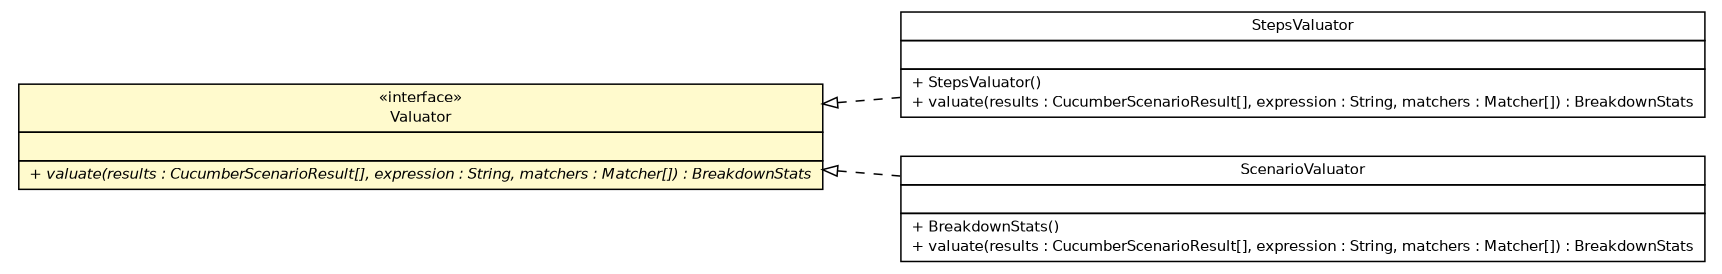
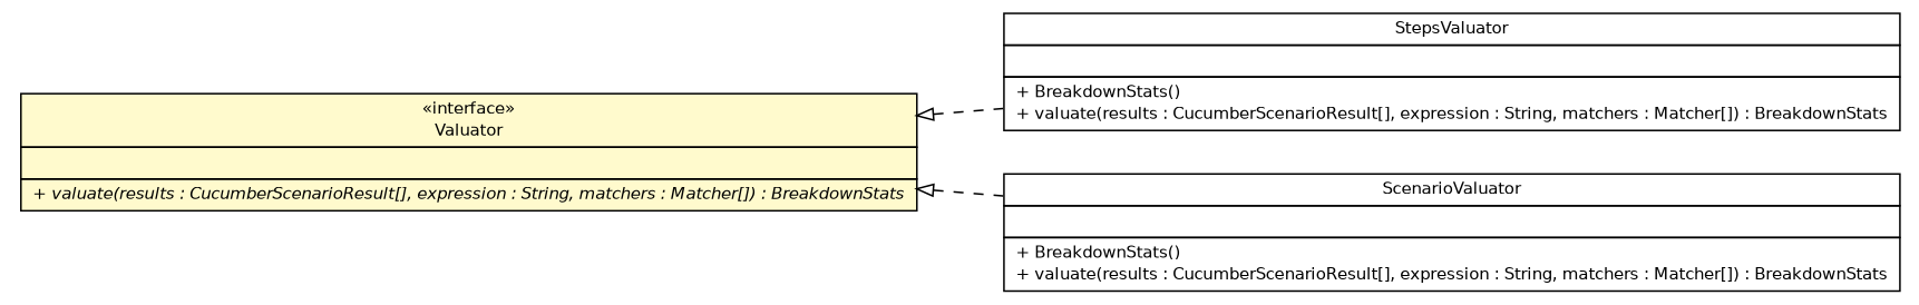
  digraph {
    fontname="DejaVu Sans"
    nodesep=0.25
    rankdir=LR
    ranksep=0.5
    node [fontcolor=black fontname="DejaVu Sans" fontsize=10.0 shape=plaintext]
    edge [arrowtail=empty dir=back fontname="DejaVu Sans" fontsize=10 headport=p labelfontname=Helvetica labelfontsize=10 style=dashed tailport=p]
    n1 [label=<<table title="com.github.mkolisnyk.cucumber.reporting.types.breakdown.valuators.Valuator" border="0" cellborder="1" cellspacing="0" cellpadding="2" port="p" bgcolor="lemonChiffon" href="./Valuator.html"> 		<tr><td><table border="0" cellspacing="0" cellpadding="1"> <tr><td align="center" balign="center"> &#171;interface&#187; </td></tr> <tr><td align="center" balign="center"> Valuator </td></tr> 		</table></td></tr> 		<tr><td><table border="0" cellspacing="0" cellpadding="1"> <tr><td align="left" balign="left">  </td></tr> 		</table></td></tr> 		<tr><td><table border="0" cellspacing="0" cellpadding="1"> <tr><td align="left" balign="left"><font face="Helvetica-Oblique" point-size="10.0"> + valuate(results : CucumberScenarioResult[], expression : String, matchers : Matcher[]) : BreakdownStats </font></td></tr> 		</table></td></tr> 		</table>>]
-   n2 [label=<<table title="com.github.mkolisnyk.cucumber.reporting.types.breakdown.valuators.StepsValuator" border="0" cellborder="1" cellspacing="0" cellpadding="2" port="p" href="./StepsValuator.html"> 		<tr><td><table border="0" cellspacing="0" cellpadding="1"> <tr><td align="center" balign="center"> StepsValuator </td></tr> 		</table></td></tr> 		<tr><td><table border="0" cellspacing="0" cellpadding="1"> <tr><td align="left" balign="left">  </td></tr> 		</table></td></tr> 		<tr><td><table border="0" cellspacing="0" cellpadding="1"> <tr><td align="left" balign="left"> + StepsValuator() </td></tr> <tr><td align="left" balign="left"> + valuate(results : CucumberScenarioResult[], expression : String, matchers : Matcher[]) : BreakdownStats </td></tr> 		</table></td></tr> 		</table>>]
+   n2 [label=<<table title="com.github.mkolisnyk.cucumber.reporting.types.breakdown.valuators.StepsValuator" border="0" cellborder="1" cellspacing="0" cellpadding="2" port="p" href="./StepsValuator.html"> 		<tr><td><table border="0" cellspacing="0" cellpadding="1"> <tr><td align="center" balign="center"> StepsValuator </td></tr> 		</table></td></tr> 		<tr><td><table border="0" cellspacing="0" cellpadding="1"> <tr><td align="left" balign="left">  </td></tr> 		</table></td></tr> 		<tr><td><table border="0" cellspacing="0" cellpadding="1"> <tr><td align="left" balign="left"> + BreakdownStats() </td></tr> <tr><td align="left" balign="left"> + valuate(results : CucumberScenarioResult[], expression : String, matchers : Matcher[]) : BreakdownStats </td></tr> 		</table></td></tr> 		</table>>]
    n3 [label=<<table title="com.github.mkolisnyk.cucumber.reporting.types.breakdown.valuators.ScenarioValuator" border="0" cellborder="1" cellspacing="0" cellpadding="2" port="p" href="./ScenarioValuator.html"> 		<tr><td><table border="0" cellspacing="0" cellpadding="1"> <tr><td align="center" balign="center"> ScenarioValuator </td></tr> 		</table></td></tr> 		<tr><td><table border="0" cellspacing="0" cellpadding="1"> <tr><td align="left" balign="left">  </td></tr> 		</table></td></tr> 		<tr><td><table border="0" cellspacing="0" cellpadding="1"> <tr><td align="left" balign="left"> + BreakdownStats() </td></tr> <tr><td align="left" balign="left"> + valuate(results : CucumberScenarioResult[], expression : String, matchers : Matcher[]) : BreakdownStats </td></tr> 		</table></td></tr> 		</table>>]
    n1 -> n2
    n1 -> n3
  }
